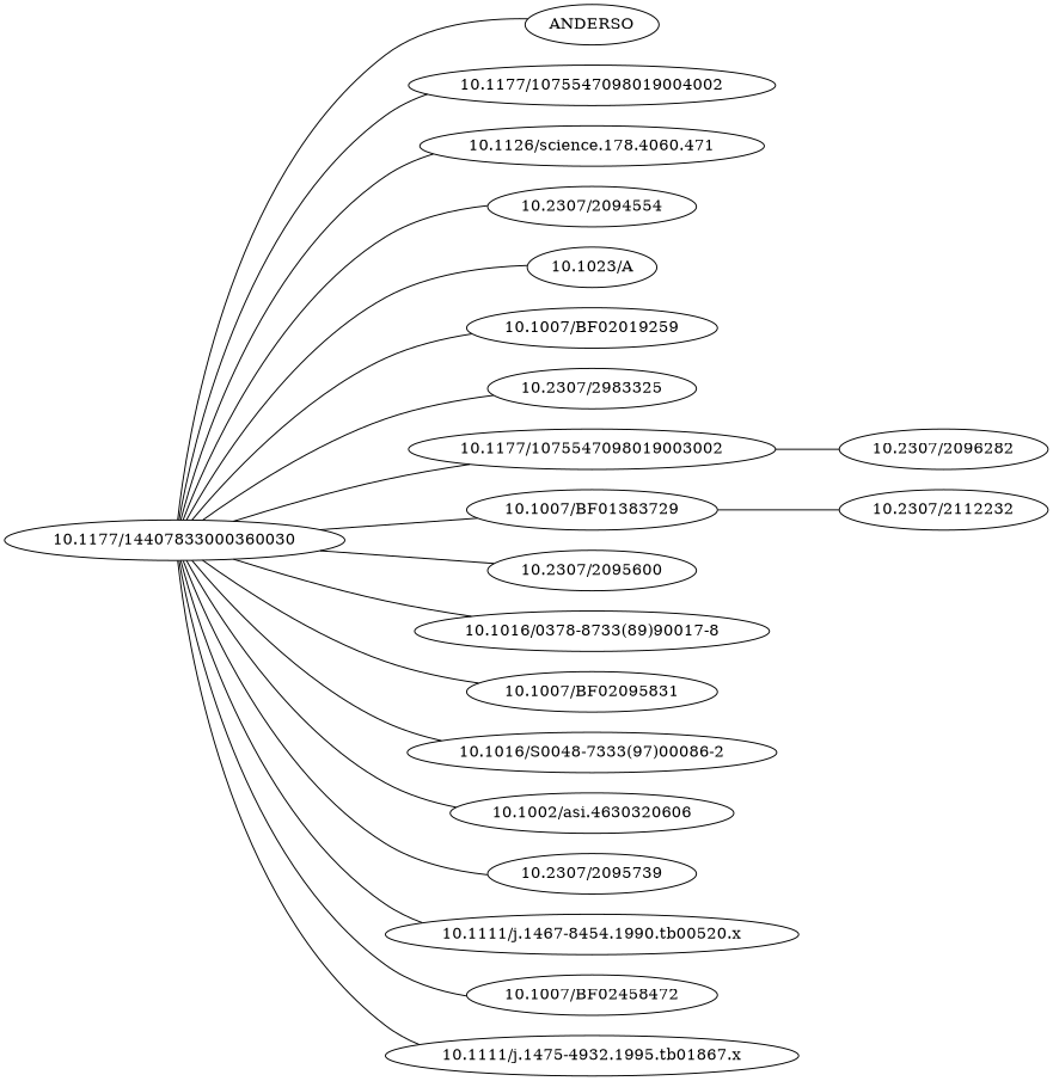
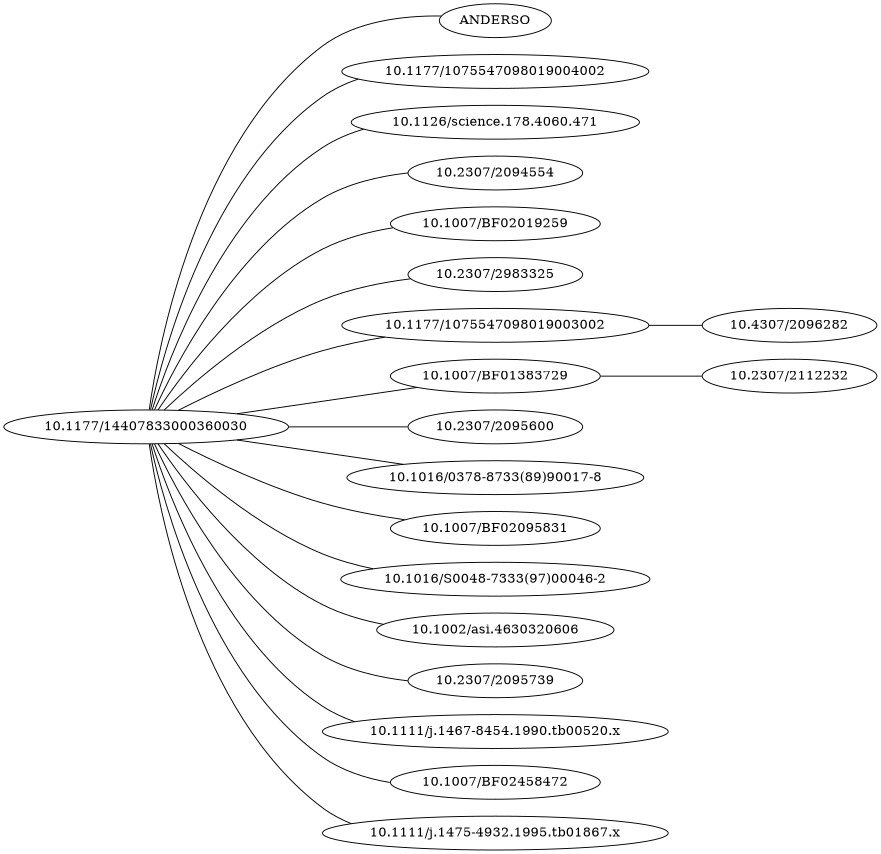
  strict graph {
    rankdir=LR
    "10.1177/14407833000360030"
    ANDERSO
    "10.1177/1075547098019004002"
    "10.1126/science.178.4060.471"
    "10.2307/2094554"
-   "10.1023/A"
    "10.1007/BF02019259"
    "10.2307/2983325"
    "10.1177/1075547098019003002"
    "10.1007/BF01383729"
    "10.2307/2095600"
    "10.1016/0378-8733(89)90017-8"
    "10.1007/BF02095831"
-   "10.1016/S0048-7333(97)00046-2" [label="10.1016/S0048-7333(97)00086-2"]
+   "10.1016/S0048-7333(97)00046-2"
    "10.1002/asi.4630320606"
    "10.2307/2095739"
    "10.1111/j.1467-8454.1990.tb00520.x"
    "10.1007/BF02458472"
    "10.1111/j.1475-4932.1995.tb01867.x"
-   "10.2307/2096282"
+   "10.2307/2096282" [label="10.4307/2096282"]
    "10.2307/2112232"
    "10.1177/14407833000360030" -- ANDERSO
    "10.1177/14407833000360030" -- "10.1177/1075547098019004002"
    "10.1177/14407833000360030" -- "10.1126/science.178.4060.471"
    "10.1177/14407833000360030" -- "10.2307/2094554"
-   "10.1177/14407833000360030" -- "10.1023/A"
    "10.1177/14407833000360030" -- "10.1007/BF02019259"
    "10.1177/14407833000360030" -- "10.2307/2983325"
    "10.1177/14407833000360030" -- "10.1177/1075547098019003002"
    "10.1177/14407833000360030" -- "10.1007/BF01383729"
    "10.1177/14407833000360030" -- "10.2307/2095600"
    "10.1177/14407833000360030" -- "10.1016/0378-8733(89)90017-8"
    "10.1177/14407833000360030" -- "10.1007/BF02095831"
    "10.1177/14407833000360030" -- "10.1016/S0048-7333(97)00046-2"
    "10.1177/14407833000360030" -- "10.1002/asi.4630320606"
    "10.1177/14407833000360030" -- "10.2307/2095739"
    "10.1177/14407833000360030" -- "10.1111/j.1467-8454.1990.tb00520.x"
    "10.1177/14407833000360030" -- "10.1007/BF02458472"
    "10.1177/14407833000360030" -- "10.1111/j.1475-4932.1995.tb01867.x"
    "10.1177/1075547098019003002" -- "10.2307/2096282"
    "10.1007/BF01383729" -- "10.2307/2112232"
  }
